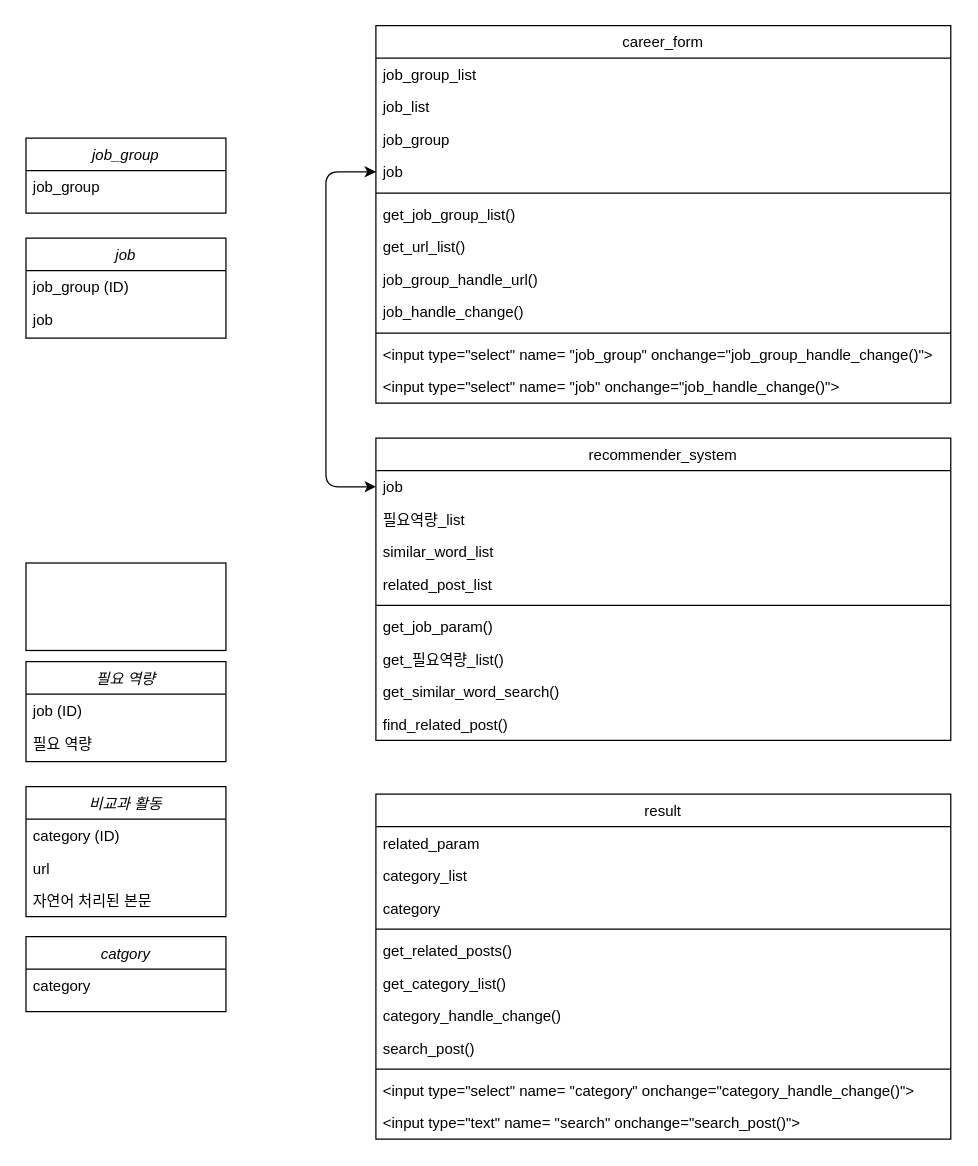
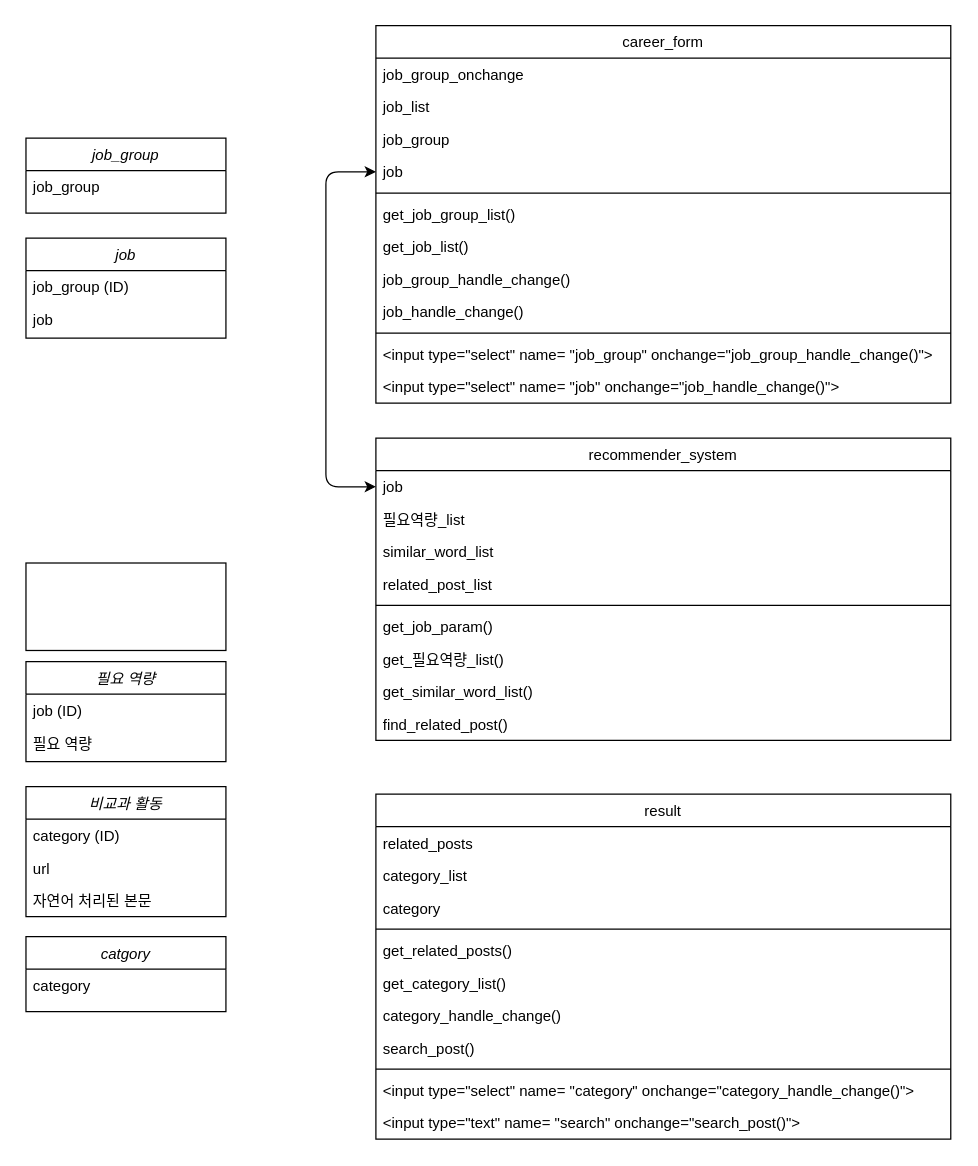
  <mxCell id="0" />
  <mxCell id="1" parent="0" />
  <mxCell id="2" value="필요 역량" style="swimlane;fontStyle=2;align=center;verticalAlign=top;childLayout=stackLayout;horizontal=1;startSize=26;horizontalStack=0;resizeParent=1;resizeLast=0;collapsible=1;marginBottom=0;rounded=0;shadow=0;strokeWidth=1;" parent="1" vertex="1"><mxGeometry x="20" y="529" width="160" height="80" as="geometry"><mxRectangle x="230" y="140" width="160" height="26" as="alternateBounds" /></mxGeometry></mxCell>
  <mxCell id="3" value="job (ID)" style="text;align=left;verticalAlign=top;spacingLeft=4;spacingRight=4;overflow=hidden;rotatable=0;points=[[0,0.5],[1,0.5]];portConstraint=eastwest;rounded=0;shadow=0;html=0;" parent="2" vertex="1"><mxGeometry y="26" width="160" height="26" as="geometry" /></mxCell>
  <mxCell id="4" value="필요 역량" style="text;align=left;verticalAlign=top;spacingLeft=4;spacingRight=4;overflow=hidden;rotatable=0;points=[[0,0.5],[1,0.5]];portConstraint=eastwest;rounded=0;shadow=0;html=0;" parent="2" vertex="1"><mxGeometry y="52" width="160" height="26" as="geometry" /></mxCell>
  <mxCell id="5" value="career_form" style="swimlane;fontStyle=0;align=center;verticalAlign=top;childLayout=stackLayout;horizontal=1;startSize=26;horizontalStack=0;resizeParent=1;resizeLast=0;collapsible=1;marginBottom=0;rounded=0;shadow=0;strokeWidth=1;" parent="1" vertex="1"><mxGeometry x="300" y="20" width="460" height="302" as="geometry"><mxRectangle x="340" y="82" width="160" height="26" as="alternateBounds" /></mxGeometry></mxCell>
- <mxCell id="6" value="job_group_list" style="text;align=left;verticalAlign=top;spacingLeft=4;spacingRight=4;overflow=hidden;rotatable=0;points=[[0,0.5],[1,0.5]];portConstraint=eastwest;" parent="5" vertex="1"><mxGeometry y="26" width="460" height="26" as="geometry" /></mxCell>
+ <mxCell id="6" value="job_group_onchange" style="text;align=left;verticalAlign=top;spacingLeft=4;spacingRight=4;overflow=hidden;rotatable=0;points=[[0,0.5],[1,0.5]];portConstraint=eastwest;" parent="5" vertex="1"><mxGeometry y="26" width="460" height="26" as="geometry" /></mxCell>
  <mxCell id="7" value="job_list" style="text;align=left;verticalAlign=top;spacingLeft=4;spacingRight=4;overflow=hidden;rotatable=0;points=[[0,0.5],[1,0.5]];portConstraint=eastwest;rounded=0;shadow=0;html=0;" parent="5" vertex="1"><mxGeometry y="52" width="460" height="26" as="geometry" /></mxCell>
  <mxCell id="8" value="job_group" style="text;align=left;verticalAlign=top;spacingLeft=4;spacingRight=4;overflow=hidden;rotatable=0;points=[[0,0.5],[1,0.5]];portConstraint=eastwest;" parent="5" vertex="1"><mxGeometry y="78" width="460" height="26" as="geometry" /></mxCell>
  <mxCell id="9" value="job" style="text;align=left;verticalAlign=top;spacingLeft=4;spacingRight=4;overflow=hidden;rotatable=0;points=[[0,0.5],[1,0.5]];portConstraint=eastwest;rounded=0;shadow=0;html=0;" parent="5" vertex="1"><mxGeometry y="104" width="460" height="26" as="geometry" /></mxCell>
  <mxCell id="10" value="" style="line;html=1;strokeWidth=1;align=left;verticalAlign=middle;spacingTop=-1;spacingLeft=3;spacingRight=3;rotatable=0;labelPosition=right;points=[];portConstraint=eastwest;" parent="5" vertex="1"><mxGeometry y="130" width="460" height="8" as="geometry" /></mxCell>
  <mxCell id="11" value="get_job_group_list()" style="text;align=left;verticalAlign=top;spacingLeft=4;spacingRight=4;overflow=hidden;rotatable=0;points=[[0,0.5],[1,0.5]];portConstraint=eastwest;" parent="5" vertex="1"><mxGeometry y="138" width="460" height="26" as="geometry" /></mxCell>
- <mxCell id="12" value="get_url_list()" style="text;align=left;verticalAlign=top;spacingLeft=4;spacingRight=4;overflow=hidden;rotatable=0;points=[[0,0.5],[1,0.5]];portConstraint=eastwest;" parent="5" vertex="1"><mxGeometry y="164" width="460" height="26" as="geometry" /></mxCell>
- <mxCell id="13" value="job_group_handle_url()" style="text;align=left;verticalAlign=top;spacingLeft=4;spacingRight=4;overflow=hidden;rotatable=0;points=[[0,0.5],[1,0.5]];portConstraint=eastwest;" parent="5" vertex="1"><mxGeometry y="190" width="460" height="26" as="geometry" /></mxCell>
+ <mxCell id="12" value="get_job_list()" style="text;align=left;verticalAlign=top;spacingLeft=4;spacingRight=4;overflow=hidden;rotatable=0;points=[[0,0.5],[1,0.5]];portConstraint=eastwest;" parent="5" vertex="1"><mxGeometry y="164" width="460" height="26" as="geometry" /></mxCell>
+ <mxCell id="13" value="job_group_handle_change()" style="text;align=left;verticalAlign=top;spacingLeft=4;spacingRight=4;overflow=hidden;rotatable=0;points=[[0,0.5],[1,0.5]];portConstraint=eastwest;" parent="5" vertex="1"><mxGeometry y="190" width="460" height="26" as="geometry" /></mxCell>
  <mxCell id="14" value="job_handle_change()" style="text;align=left;verticalAlign=top;spacingLeft=4;spacingRight=4;overflow=hidden;rotatable=0;points=[[0,0.5],[1,0.5]];portConstraint=eastwest;" parent="5" vertex="1"><mxGeometry y="216" width="460" height="26" as="geometry" /></mxCell>
  <mxCell id="15" value="" style="line;html=1;strokeWidth=1;align=left;verticalAlign=middle;spacingTop=-1;spacingLeft=3;spacingRight=3;rotatable=0;labelPosition=right;points=[];portConstraint=eastwest;" parent="5" vertex="1"><mxGeometry y="242" width="460" height="8" as="geometry" /></mxCell>
  <mxCell id="16" value="&lt;input type=&quot;select&quot; name= &quot;job_group&quot; onchange=&quot;job_group_handle_change()&quot;&gt;" style="text;align=left;verticalAlign=top;spacingLeft=4;spacingRight=4;overflow=hidden;rotatable=0;points=[[0,0.5],[1,0.5]];portConstraint=eastwest;" parent="5" vertex="1"><mxGeometry y="250" width="460" height="26" as="geometry" /></mxCell>
  <mxCell id="17" value="&lt;input type=&quot;select&quot; name= &quot;job&quot; onchange=&quot;job_handle_change()&quot;&gt;" style="text;align=left;verticalAlign=top;spacingLeft=4;spacingRight=4;overflow=hidden;rotatable=0;points=[[0,0.5],[1,0.5]];portConstraint=eastwest;rounded=0;shadow=0;html=0;" parent="5" vertex="1"><mxGeometry y="276" width="460" height="26" as="geometry" /></mxCell>
  <mxCell id="18" value="job" style="swimlane;fontStyle=2;align=center;verticalAlign=top;childLayout=stackLayout;horizontal=1;startSize=26;horizontalStack=0;resizeParent=1;resizeLast=0;collapsible=1;marginBottom=0;rounded=0;shadow=0;strokeWidth=1;" parent="1" vertex="1"><mxGeometry x="20" y="190" width="160" height="80" as="geometry"><mxRectangle x="230" y="140" width="160" height="26" as="alternateBounds" /></mxGeometry></mxCell>
  <mxCell id="19" value="job_group (ID)" style="text;align=left;verticalAlign=top;spacingLeft=4;spacingRight=4;overflow=hidden;rotatable=0;points=[[0,0.5],[1,0.5]];portConstraint=eastwest;" parent="18" vertex="1"><mxGeometry y="26" width="160" height="26" as="geometry" /></mxCell>
  <mxCell id="20" value="job" style="text;align=left;verticalAlign=top;spacingLeft=4;spacingRight=4;overflow=hidden;rotatable=0;points=[[0,0.5],[1,0.5]];portConstraint=eastwest;rounded=0;shadow=0;html=0;" parent="18" vertex="1"><mxGeometry y="52" width="160" height="26" as="geometry" /></mxCell>
  <mxCell id="21" value="result" style="swimlane;fontStyle=0;align=center;verticalAlign=top;childLayout=stackLayout;horizontal=1;startSize=26;horizontalStack=0;resizeParent=1;resizeLast=0;collapsible=1;marginBottom=0;rounded=0;shadow=0;strokeWidth=1;" parent="1" vertex="1"><mxGeometry x="300" y="635" width="460" height="276" as="geometry"><mxRectangle x="340" y="82" width="160" height="26" as="alternateBounds" /></mxGeometry></mxCell>
- <mxCell id="22" value="related_param" style="text;align=left;verticalAlign=top;spacingLeft=4;spacingRight=4;overflow=hidden;rotatable=0;points=[[0,0.5],[1,0.5]];portConstraint=eastwest;rounded=0;shadow=0;html=0;" parent="21" vertex="1"><mxGeometry y="26" width="460" height="26" as="geometry" /></mxCell>
+ <mxCell id="22" value="related_posts" style="text;align=left;verticalAlign=top;spacingLeft=4;spacingRight=4;overflow=hidden;rotatable=0;points=[[0,0.5],[1,0.5]];portConstraint=eastwest;rounded=0;shadow=0;html=0;" parent="21" vertex="1"><mxGeometry y="26" width="460" height="26" as="geometry" /></mxCell>
  <mxCell id="23" value="category_list" style="text;align=left;verticalAlign=top;spacingLeft=4;spacingRight=4;overflow=hidden;rotatable=0;points=[[0,0.5],[1,0.5]];portConstraint=eastwest;rounded=0;shadow=0;html=0;" vertex="1" parent="21"><mxGeometry y="52" width="460" height="26" as="geometry" /></mxCell>
  <mxCell id="24" value="category" style="text;align=left;verticalAlign=top;spacingLeft=4;spacingRight=4;overflow=hidden;rotatable=0;points=[[0,0.5],[1,0.5]];portConstraint=eastwest;rounded=0;shadow=0;html=0;" vertex="1" parent="21"><mxGeometry y="78" width="460" height="26" as="geometry" /></mxCell>
  <mxCell id="25" value="" style="line;html=1;strokeWidth=1;align=left;verticalAlign=middle;spacingTop=-1;spacingLeft=3;spacingRight=3;rotatable=0;labelPosition=right;points=[];portConstraint=eastwest;" parent="21" vertex="1"><mxGeometry y="104" width="460" height="8" as="geometry" /></mxCell>
  <mxCell id="26" value="get_related_posts()" style="text;align=left;verticalAlign=top;spacingLeft=4;spacingRight=4;overflow=hidden;rotatable=0;points=[[0,0.5],[1,0.5]];portConstraint=eastwest;" vertex="1" parent="21"><mxGeometry y="112" width="460" height="26" as="geometry" /></mxCell>
  <mxCell id="27" value="get_category_list()" style="text;align=left;verticalAlign=top;spacingLeft=4;spacingRight=4;overflow=hidden;rotatable=0;points=[[0,0.5],[1,0.5]];portConstraint=eastwest;" vertex="1" parent="21"><mxGeometry y="138" width="460" height="26" as="geometry" /></mxCell>
  <mxCell id="28" value="category_handle_change()" style="text;align=left;verticalAlign=top;spacingLeft=4;spacingRight=4;overflow=hidden;rotatable=0;points=[[0,0.5],[1,0.5]];portConstraint=eastwest;" parent="21" vertex="1"><mxGeometry y="164" width="460" height="26" as="geometry" /></mxCell>
  <mxCell id="29" value="search_post()" style="text;align=left;verticalAlign=top;spacingLeft=4;spacingRight=4;overflow=hidden;rotatable=0;points=[[0,0.5],[1,0.5]];portConstraint=eastwest;" vertex="1" parent="21"><mxGeometry y="190" width="460" height="26" as="geometry" /></mxCell>
  <mxCell id="30" value="" style="line;html=1;strokeWidth=1;align=left;verticalAlign=middle;spacingTop=-1;spacingLeft=3;spacingRight=3;rotatable=0;labelPosition=right;points=[];portConstraint=eastwest;" parent="21" vertex="1"><mxGeometry y="216" width="460" height="8" as="geometry" /></mxCell>
  <mxCell id="31" value="&lt;input type=&quot;select&quot; name= &quot;category&quot; onchange=&quot;category_handle_change()&quot;&gt;" style="text;align=left;verticalAlign=top;spacingLeft=4;spacingRight=4;overflow=hidden;rotatable=0;points=[[0,0.5],[1,0.5]];portConstraint=eastwest;" parent="21" vertex="1"><mxGeometry y="224" width="460" height="26" as="geometry" /></mxCell>
  <mxCell id="32" value="&lt;input type=&quot;text&quot; name= &quot;search&quot; onchange=&quot;search_post()&quot;&gt;" style="text;align=left;verticalAlign=top;spacingLeft=4;spacingRight=4;overflow=hidden;rotatable=0;points=[[0,0.5],[1,0.5]];portConstraint=eastwest;rounded=0;shadow=0;html=0;" parent="21" vertex="1"><mxGeometry y="250" width="460" height="26" as="geometry" /></mxCell>
  <mxCell id="33" value="job_group" style="swimlane;fontStyle=2;align=center;verticalAlign=top;childLayout=stackLayout;horizontal=1;startSize=26;horizontalStack=0;resizeParent=1;resizeLast=0;collapsible=1;marginBottom=0;rounded=0;shadow=0;strokeWidth=1;" vertex="1" parent="1"><mxGeometry x="20" y="110" width="160" height="60" as="geometry"><mxRectangle x="230" y="140" width="160" height="26" as="alternateBounds" /></mxGeometry></mxCell>
  <mxCell id="34" value="job_group " style="text;align=left;verticalAlign=top;spacingLeft=4;spacingRight=4;overflow=hidden;rotatable=0;points=[[0,0.5],[1,0.5]];portConstraint=eastwest;" vertex="1" parent="33"><mxGeometry y="26" width="160" height="26" as="geometry" /></mxCell>
  <mxCell id="35" value="비교과 활동" style="swimlane;fontStyle=2;align=center;verticalAlign=top;childLayout=stackLayout;horizontal=1;startSize=26;horizontalStack=0;resizeParent=1;resizeLast=0;collapsible=1;marginBottom=0;rounded=0;shadow=0;strokeWidth=1;" vertex="1" parent="1"><mxGeometry x="20" y="629" width="160" height="104" as="geometry"><mxRectangle x="230" y="140" width="160" height="26" as="alternateBounds" /></mxGeometry></mxCell>
  <mxCell id="36" value="category (ID)" style="text;align=left;verticalAlign=top;spacingLeft=4;spacingRight=4;overflow=hidden;rotatable=0;points=[[0,0.5],[1,0.5]];portConstraint=eastwest;rounded=0;shadow=0;html=0;" vertex="1" parent="35"><mxGeometry y="26" width="160" height="26" as="geometry" /></mxCell>
  <mxCell id="37" value="url" style="text;align=left;verticalAlign=top;spacingLeft=4;spacingRight=4;overflow=hidden;rotatable=0;points=[[0,0.5],[1,0.5]];portConstraint=eastwest;rounded=0;shadow=0;html=0;" vertex="1" parent="35"><mxGeometry y="52" width="160" height="26" as="geometry" /></mxCell>
  <mxCell id="38" value="자연어 처리된 본문" style="text;align=left;verticalAlign=top;spacingLeft=4;spacingRight=4;overflow=hidden;rotatable=0;points=[[0,0.5],[1,0.5]];portConstraint=eastwest;rounded=0;shadow=0;html=0;" vertex="1" parent="35"><mxGeometry y="78" width="160" height="26" as="geometry" /></mxCell>
  <mxCell id="39" value="catgory" style="swimlane;fontStyle=2;align=center;verticalAlign=top;childLayout=stackLayout;horizontal=1;startSize=26;horizontalStack=0;resizeParent=1;resizeLast=0;collapsible=1;marginBottom=0;rounded=0;shadow=0;strokeWidth=1;" vertex="1" parent="1"><mxGeometry x="20" y="749" width="160" height="60" as="geometry"><mxRectangle x="230" y="140" width="160" height="26" as="alternateBounds" /></mxGeometry></mxCell>
  <mxCell id="40" value="category " style="text;align=left;verticalAlign=top;spacingLeft=4;spacingRight=4;overflow=hidden;rotatable=0;points=[[0,0.5],[1,0.5]];portConstraint=eastwest;rounded=0;shadow=0;html=0;" vertex="1" parent="39"><mxGeometry y="26" width="160" height="26" as="geometry" /></mxCell>
  <mxCell id="41" value="recommender_system" style="swimlane;fontStyle=0;align=center;verticalAlign=top;childLayout=stackLayout;horizontal=1;startSize=26;horizontalStack=0;resizeParent=1;resizeLast=0;collapsible=1;marginBottom=0;rounded=0;shadow=0;strokeWidth=1;" vertex="1" parent="1"><mxGeometry x="300" y="350" width="460" height="242" as="geometry"><mxRectangle x="340" y="82" width="160" height="26" as="alternateBounds" /></mxGeometry></mxCell>
  <mxCell id="42" value="job" style="text;align=left;verticalAlign=top;spacingLeft=4;spacingRight=4;overflow=hidden;rotatable=0;points=[[0,0.5],[1,0.5]];portConstraint=eastwest;rounded=0;shadow=0;html=0;" vertex="1" parent="41"><mxGeometry y="26" width="460" height="26" as="geometry" /></mxCell>
  <mxCell id="43" value="필요역량_list" style="text;align=left;verticalAlign=top;spacingLeft=4;spacingRight=4;overflow=hidden;rotatable=0;points=[[0,0.5],[1,0.5]];portConstraint=eastwest;rounded=0;shadow=0;html=0;" vertex="1" parent="41"><mxGeometry y="52" width="460" height="26" as="geometry" /></mxCell>
  <mxCell id="44" value="similar_word_list" style="text;align=left;verticalAlign=top;spacingLeft=4;spacingRight=4;overflow=hidden;rotatable=0;points=[[0,0.5],[1,0.5]];portConstraint=eastwest;rounded=0;shadow=0;html=0;" vertex="1" parent="41"><mxGeometry y="78" width="460" height="26" as="geometry" /></mxCell>
  <mxCell id="45" value="related_post_list" style="text;align=left;verticalAlign=top;spacingLeft=4;spacingRight=4;overflow=hidden;rotatable=0;points=[[0,0.5],[1,0.5]];portConstraint=eastwest;rounded=0;shadow=0;html=0;" vertex="1" parent="41"><mxGeometry y="104" width="460" height="26" as="geometry" /></mxCell>
  <mxCell id="46" value="" style="line;html=1;strokeWidth=1;align=left;verticalAlign=middle;spacingTop=-1;spacingLeft=3;spacingRight=3;rotatable=0;labelPosition=right;points=[];portConstraint=eastwest;" vertex="1" parent="41"><mxGeometry y="130" width="460" height="8" as="geometry" /></mxCell>
  <mxCell id="47" value="get_job_param()" style="text;align=left;verticalAlign=top;spacingLeft=4;spacingRight=4;overflow=hidden;rotatable=0;points=[[0,0.5],[1,0.5]];portConstraint=eastwest;" vertex="1" parent="41"><mxGeometry y="138" width="460" height="26" as="geometry" /></mxCell>
  <mxCell id="48" value="get_필요역량_list()" style="text;align=left;verticalAlign=top;spacingLeft=4;spacingRight=4;overflow=hidden;rotatable=0;points=[[0,0.5],[1,0.5]];portConstraint=eastwest;" vertex="1" parent="41"><mxGeometry y="164" width="460" height="26" as="geometry" /></mxCell>
- <mxCell id="49" value="get_similar_word_search()" style="text;align=left;verticalAlign=top;spacingLeft=4;spacingRight=4;overflow=hidden;rotatable=0;points=[[0,0.5],[1,0.5]];portConstraint=eastwest;" vertex="1" parent="41"><mxGeometry y="190" width="460" height="26" as="geometry" /></mxCell>
+ <mxCell id="49" value="get_similar_word_list()" style="text;align=left;verticalAlign=top;spacingLeft=4;spacingRight=4;overflow=hidden;rotatable=0;points=[[0,0.5],[1,0.5]];portConstraint=eastwest;" vertex="1" parent="41"><mxGeometry y="190" width="460" height="26" as="geometry" /></mxCell>
  <mxCell id="50" value="find_related_post()" style="text;align=left;verticalAlign=top;spacingLeft=4;spacingRight=4;overflow=hidden;rotatable=0;points=[[0,0.5],[1,0.5]];portConstraint=eastwest;" vertex="1" parent="41"><mxGeometry y="216" width="460" height="26" as="geometry" /></mxCell>
  <mxCell id="51" value="" style="rounded=0;whiteSpace=wrap;html=1;" vertex="1" parent="1"><mxGeometry x="20" y="450" width="160" height="70" as="geometry" /></mxCell>
  <mxCell id="52" value="" style="endArrow=classic;startArrow=classic;html=1;fontSize=17;entryX=0;entryY=0.5;entryDx=0;entryDy=0;exitX=0;exitY=0.5;exitDx=0;exitDy=0;" edge="1" parent="1" source="42" target="9"><mxGeometry width="50" height="50" relative="1" as="geometry"><mxPoint x="370" y="410" as="sourcePoint" /><mxPoint x="420" y="360" as="targetPoint" /><Array as="points"><mxPoint x="260" y="389" /><mxPoint x="260" y="137" /></Array></mxGeometry></mxCell>
